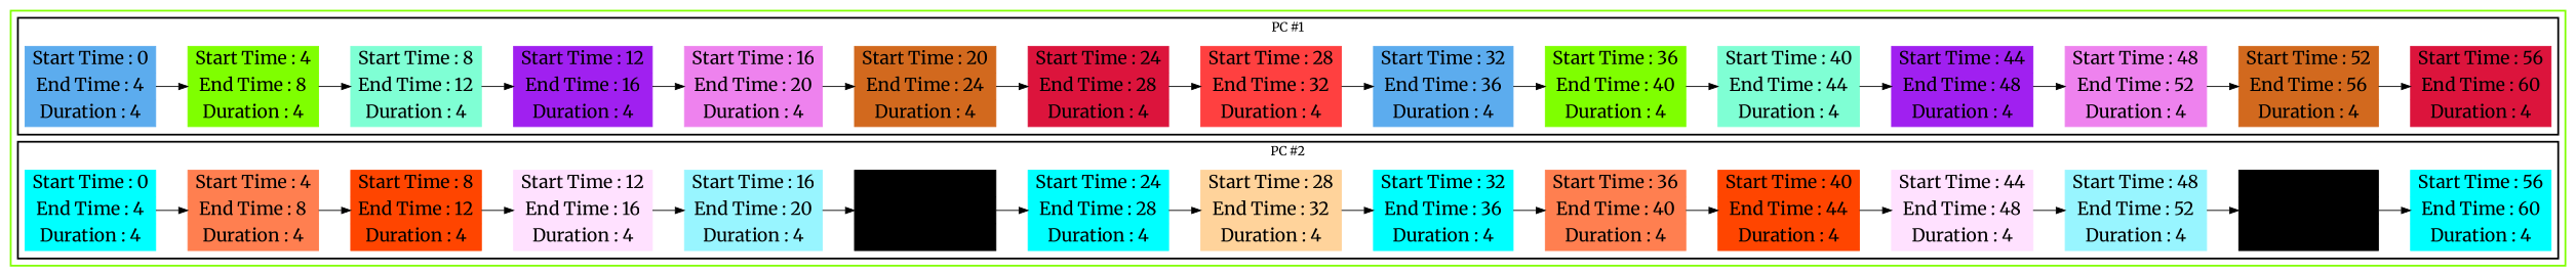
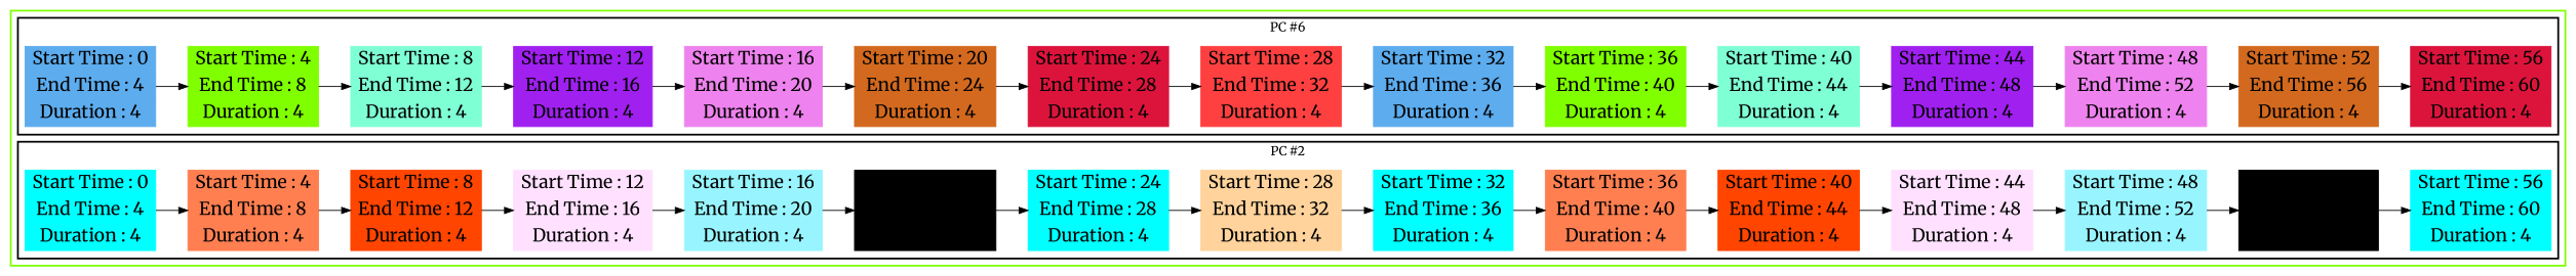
  digraph {
    fontname=Merriweather
    rankdir=LR
    node [color=steelblue2 fontname=Merriweather fontsize=20 shape=record style=filled]
    edge [fontname=Merriweather]
    n1 [label="Start Time : 0 | End Time : 4 | Duration : 4"]
    n2 [color=chartreuse label="Start Time : 4 | End Time : 8 | Duration : 4"]
    n3 [color=aquamarine label="Start Time : 8 | End Time : 12 | Duration : 4"]
    n4 [color=x11purple label="Start Time : 12 | End Time : 16 | Duration : 4"]
    n5 [color=violet label="Start Time : 16 | End Time : 20 | Duration : 4"]
    n6 [color=chocolate label="Start Time : 20 | End Time : 24 | Duration : 4"]
    n7 [color=crimson label="Start Time : 24 | End Time : 28 | Duration : 4"]
    n8 [color=brown1 label="Start Time : 28 | End Time : 32 | Duration : 4"]
    n9 [label="Start Time : 32 | End Time : 36 | Duration : 4"]
    n10 [color=chartreuse label="Start Time : 36 | End Time : 40 | Duration : 4"]
    n11 [color=aquamarine label="Start Time : 40 | End Time : 44 | Duration : 4"]
    n12 [color=x11purple label="Start Time : 44 | End Time : 48 | Duration : 4"]
    n13 [color=violet label="Start Time : 48 | End Time : 52 | Duration : 4"]
    n14 [color=chocolate label="Start Time : 52 | End Time : 56 | Duration : 4"]
    n15 [color=crimson label="Start Time : 56 | End Time : 60 | Duration : 4"]
    n16 [color=aqua label="Start Time : 0 | End Time : 4 | Duration : 4"]
    n17 [color=coral label="Start Time : 4 | End Time : 8 | Duration : 4"]
    n18 [color=orangered1 label="Start Time : 8 | End Time : 12 | Duration : 4"]
    n19 [color=thistle1 label="Start Time : 12 | End Time : 16 | Duration : 4"]
    n20 [color=cadetblue1 label="Start Time : 16 | End Time : 20 | Duration : 4"]
    n21 [color=cornflower label="Start Time : 20 | End Time : 24 | Duration : 4"]
    n22 [color=cyan label="Start Time : 24 | End Time : 28 | Duration : 4"]
    n23 [color=burlywood1 label="Start Time : 28 | End Time : 32 | Duration : 4"]
    n24 [color=aqua label="Start Time : 32 | End Time : 36 | Duration : 4"]
    n25 [color=coral label="Start Time : 36 | End Time : 40 | Duration : 4"]
    n26 [color=orangered1 label="Start Time : 40 | End Time : 44 | Duration : 4"]
    n27 [color=thistle1 label="Start Time : 44 | End Time : 48 | Duration : 4"]
    n28 [color=cadetblue1 label="Start Time : 48 | End Time : 52 | Duration : 4"]
    n29 [color=cornflower label="Start Time : 52 | End Time : 56 | Duration : 4"]
    n30 [color=cyan label="Start Time : 56 | End Time : 60 | Duration : 4"]
    subgraph cluster_1 {
      color=chartreuse
      style=bold
      subgraph cluster_2 {
        color=black
-       label="PC #1"
+       label="PC #6"
        style=bold
        n1
        n2
        n3
        n4
        n5
        n6
        n7
        n8
        n9
        n10
        n11
        n12
        n13
        n14
        n15
      }
      subgraph cluster_3 {
        color=black
        label="PC #2"
        style=bold
        n16
        n17
        n18
        n19
        n20
        n21
        n22
        n23
        n24
        n25
        n26
        n27
        n28
        n29
        n30
      }
    }
    n1 -> n2
    n2 -> n3
    n3 -> n4
    n4 -> n5
    n5 -> n6
    n6 -> n7
    n7 -> n8
    n8 -> n9
    n9 -> n10
    n10 -> n11
    n11 -> n12
    n12 -> n13
    n13 -> n14
    n14 -> n15
    n16 -> n17
    n17 -> n18
    n18 -> n19
    n19 -> n20
    n20 -> n21
    n21 -> n22
    n22 -> n23
    n23 -> n24
    n24 -> n25
    n25 -> n26
    n26 -> n27
    n27 -> n28
    n28 -> n29
    n29 -> n30
  }
